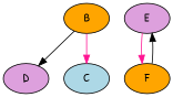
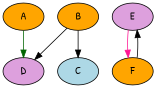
  digraph {
    fontname="Patrick Hand"
    node [fillcolor=orange fontname="Patrick Hand" style=filled]
    edge [color=black fontname="Patrick Hand"]
    D [fillcolor=plum]
+   A
    C [fillcolor=lightblue]
    B
    E [fillcolor=plum]
    F
+   A -> D [color=darkgreen]
    B -> D
-   B -> C [color=deeppink]
+   B -> C
    E -> F [color=deeppink]
    F -> E
  }
